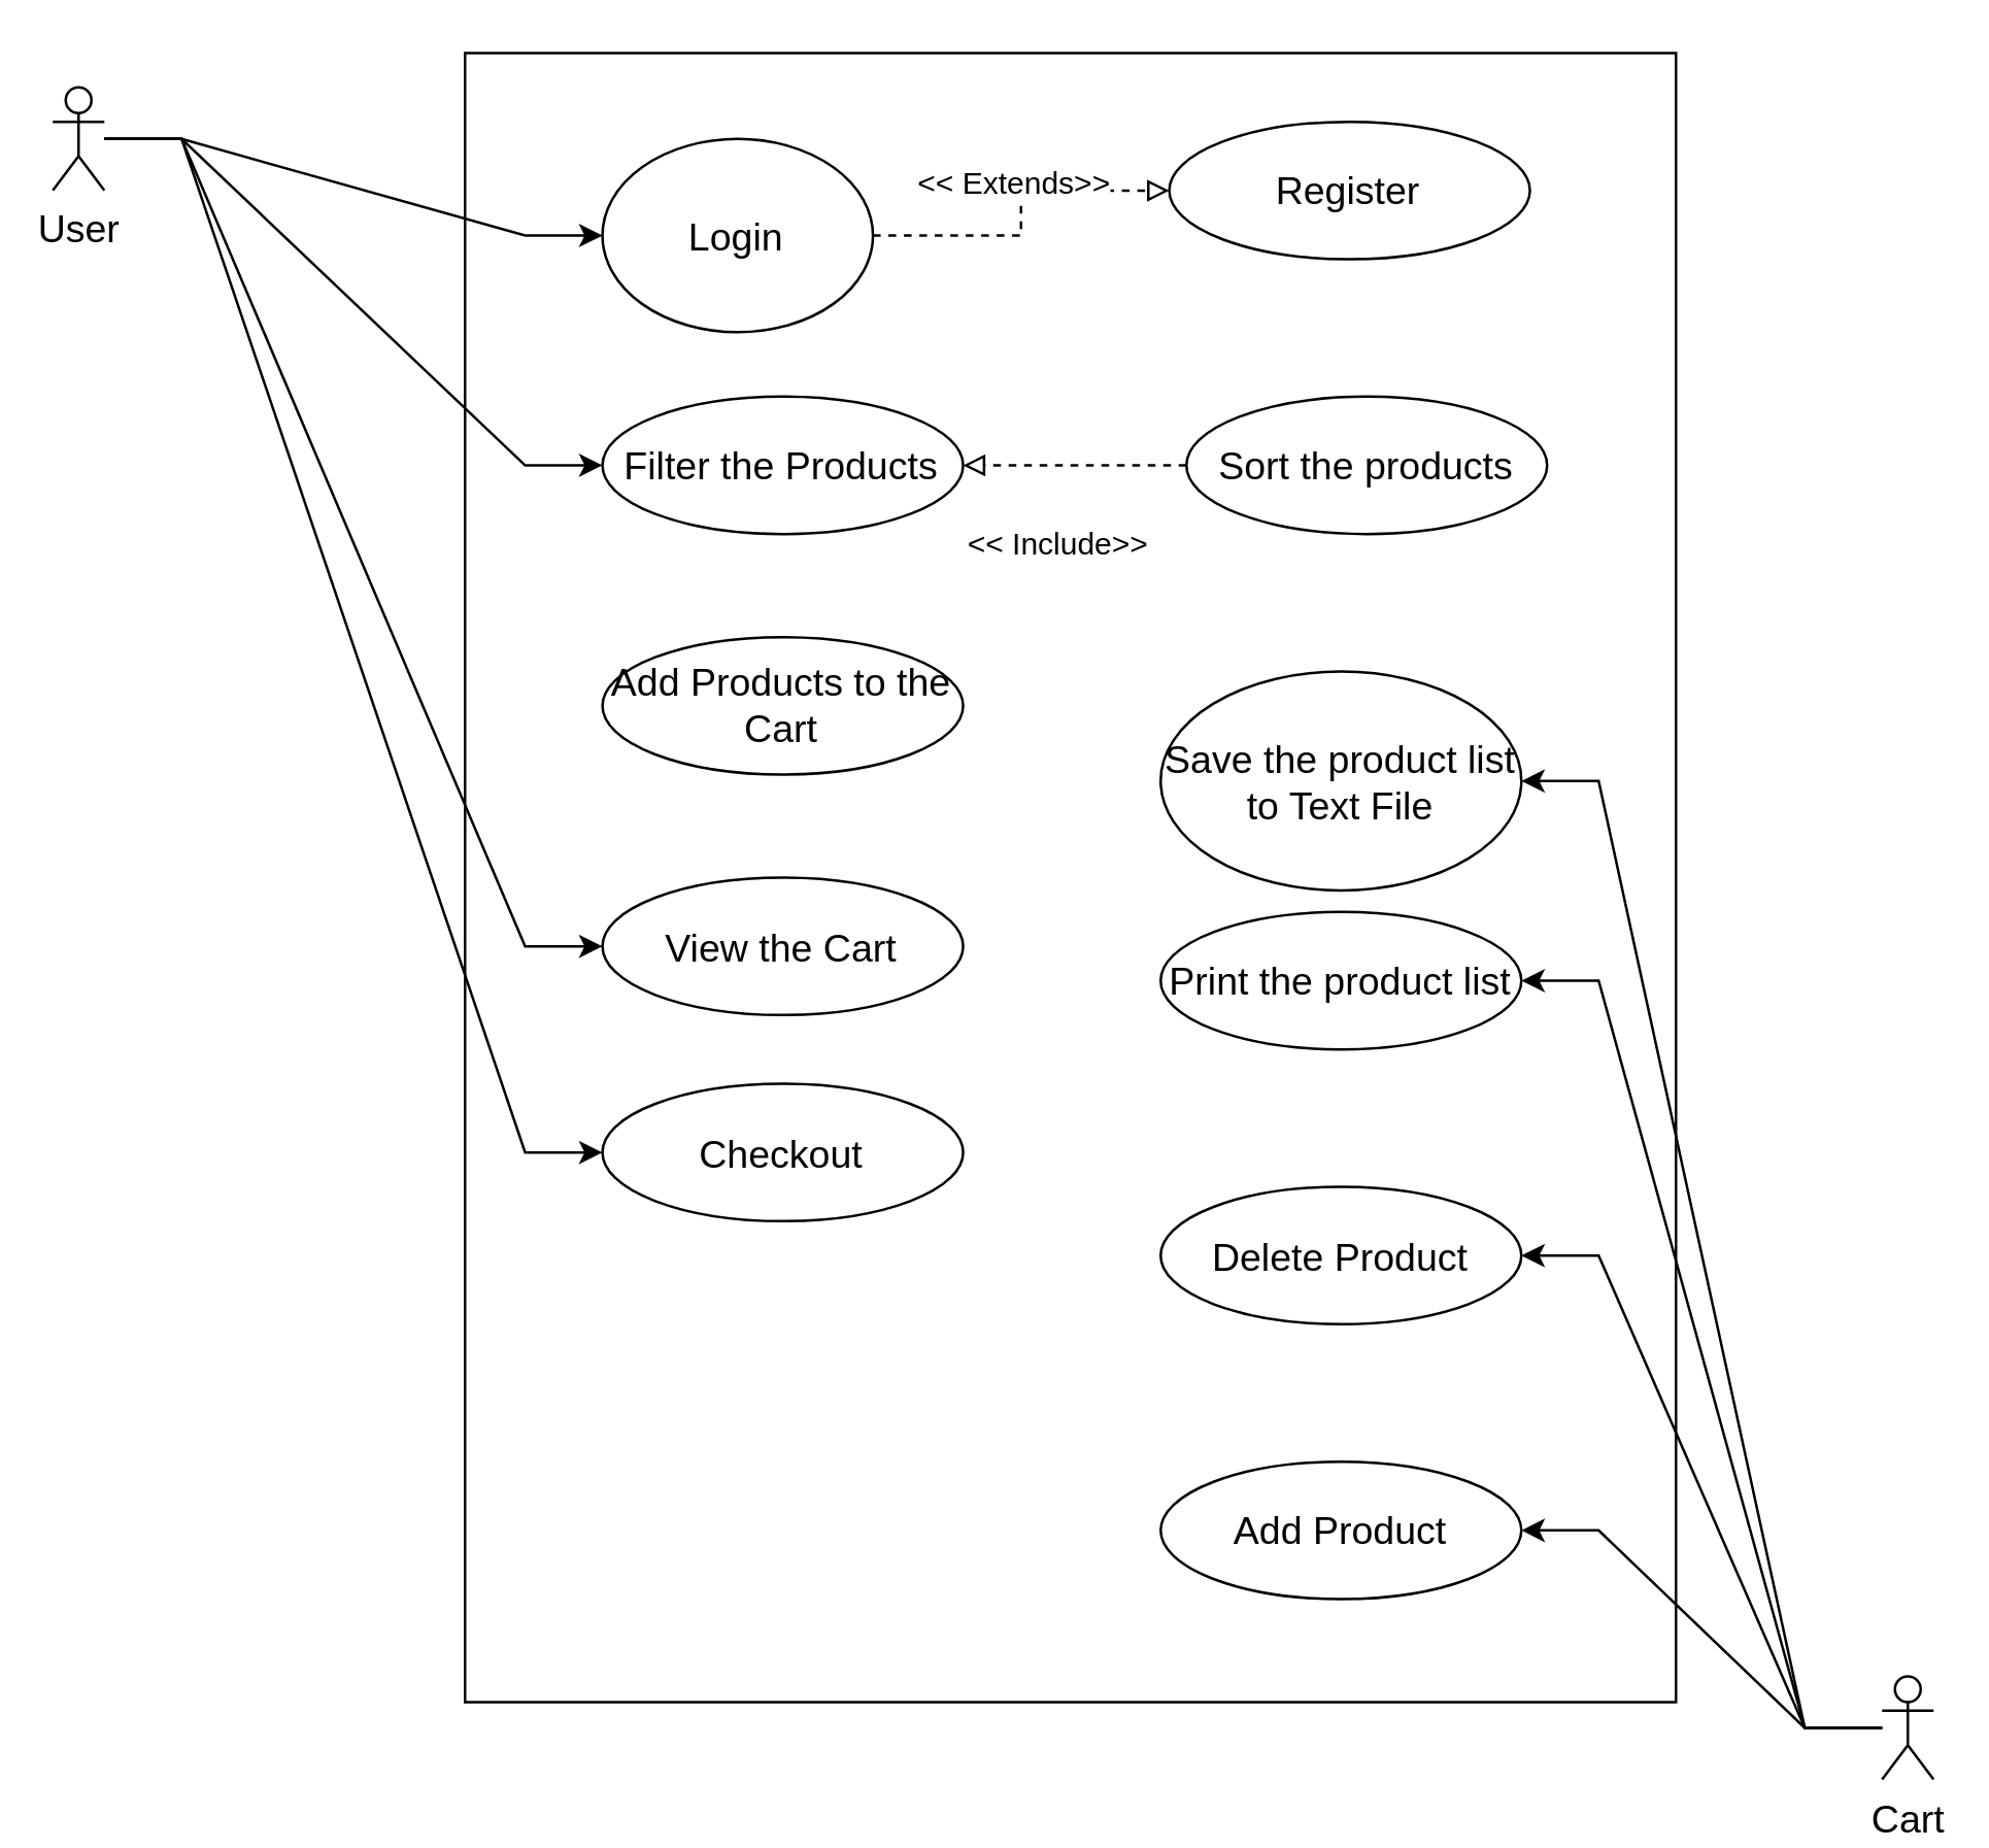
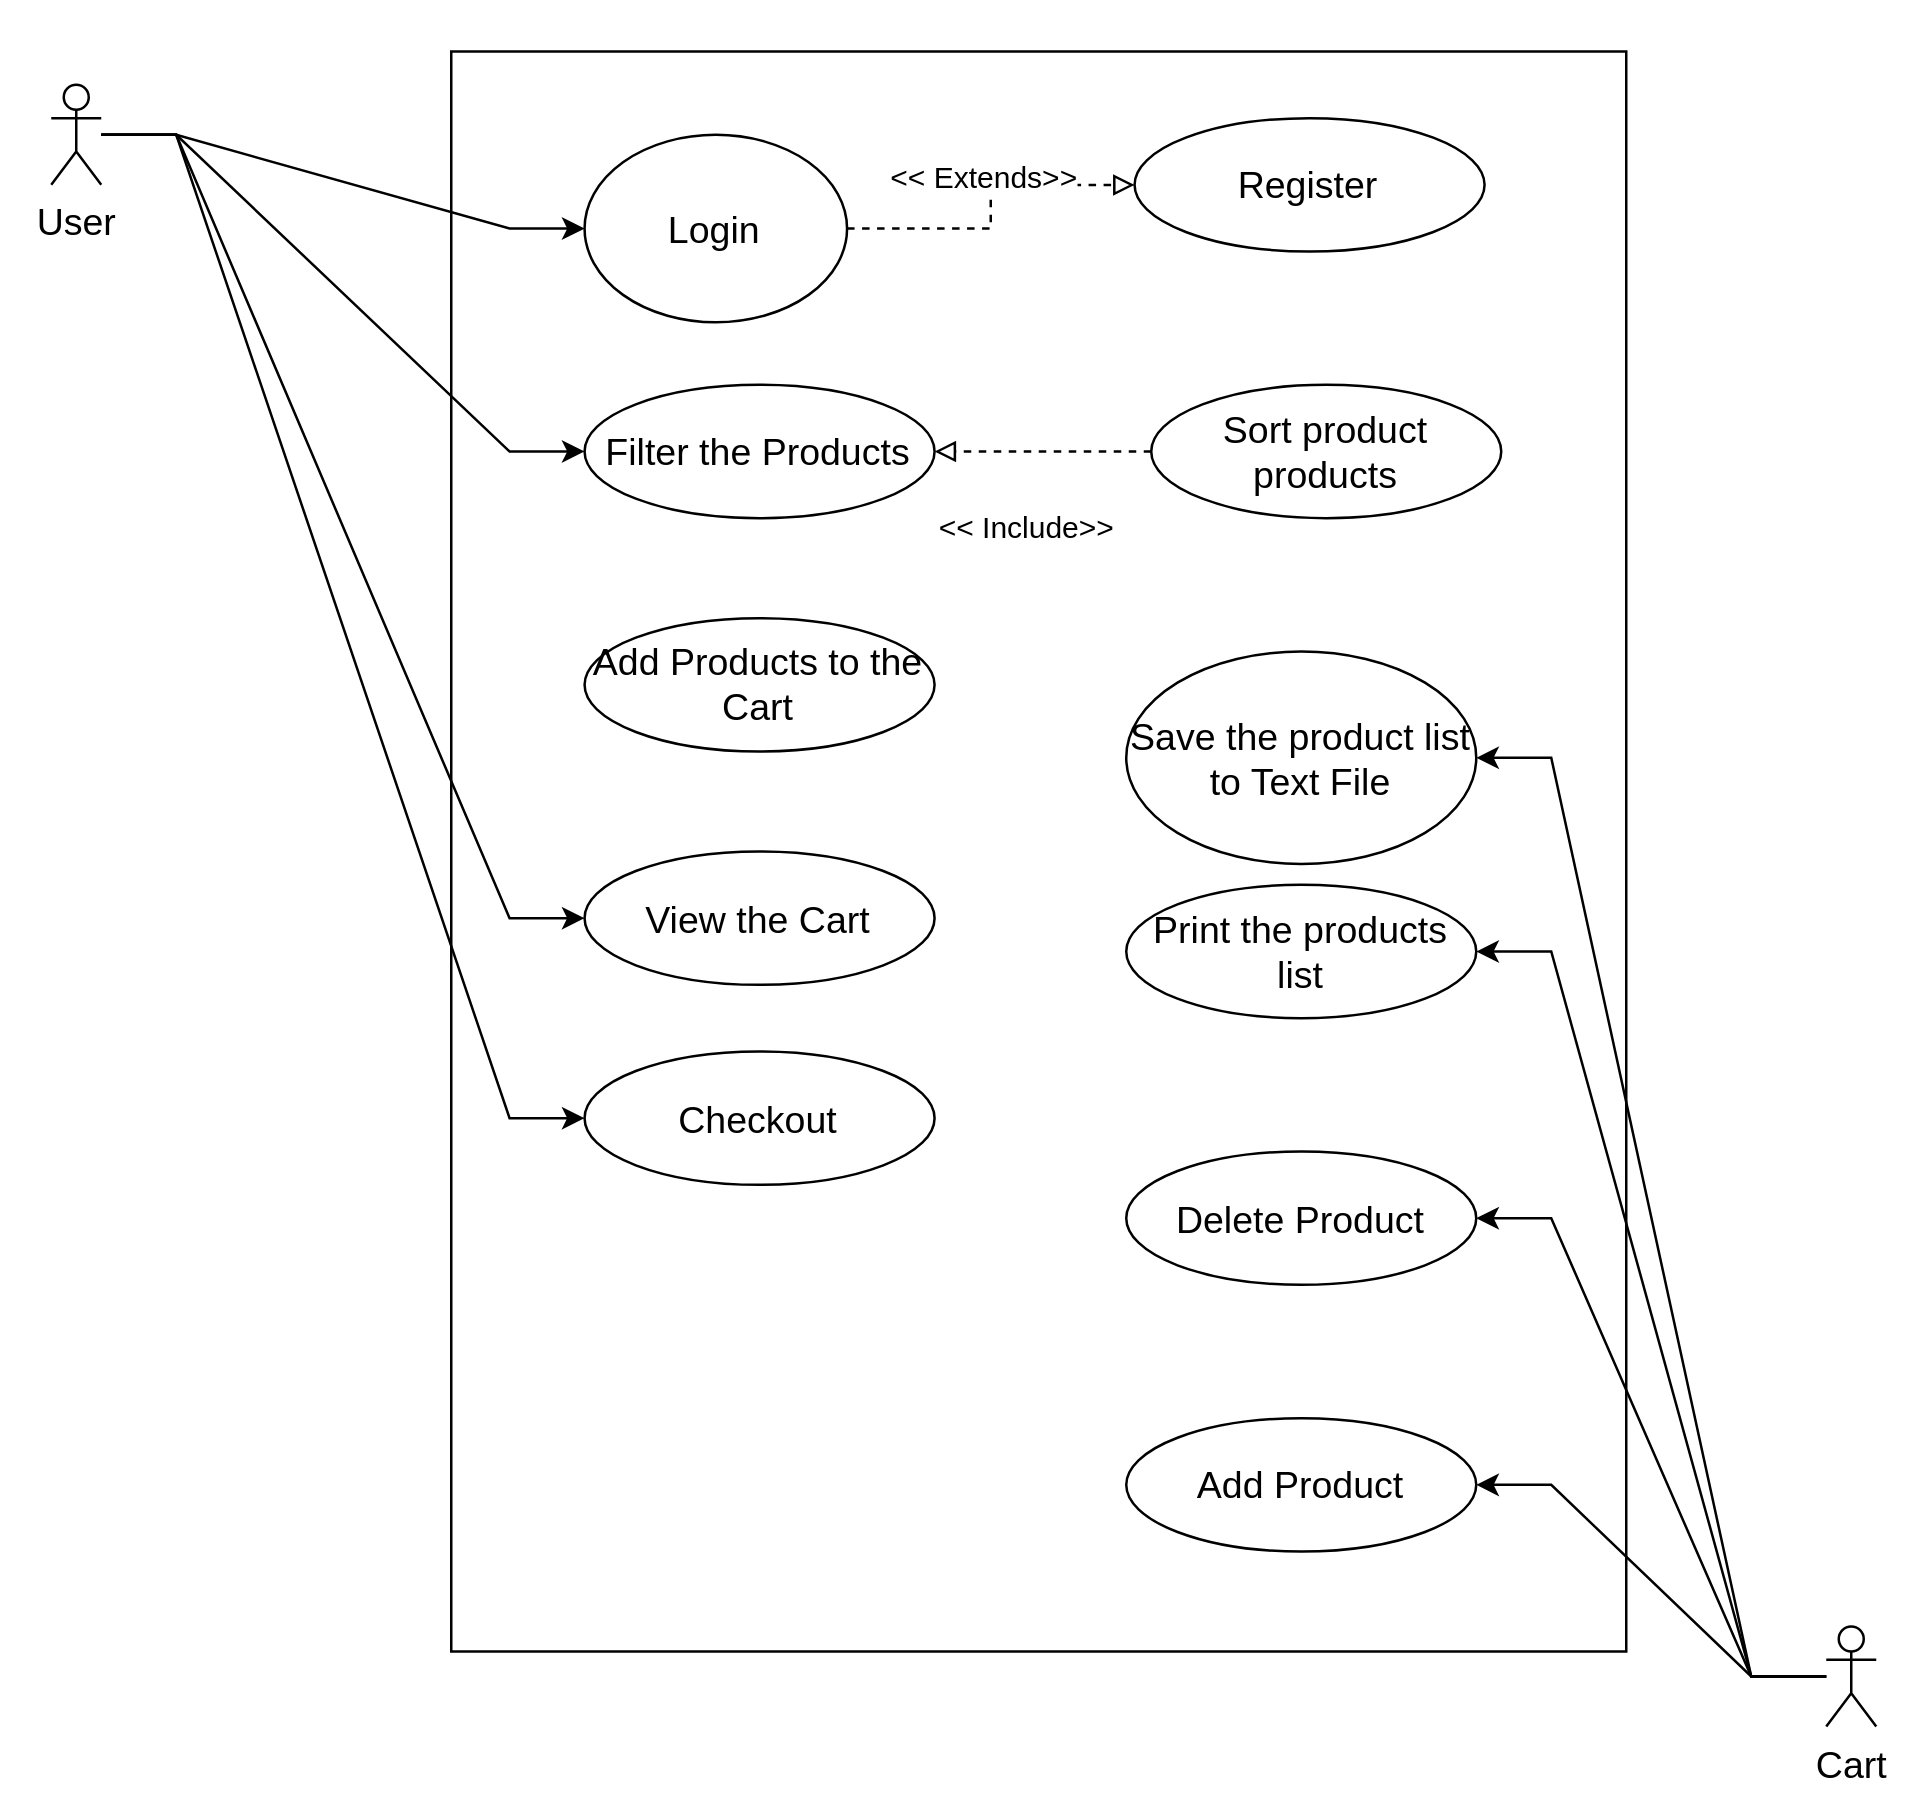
  <mxCell id="0" />
  <mxCell id="1" parent="0" />
  <mxCell id="2" value="" style="group;fontSize=15;" vertex="1" connectable="0" parent="1"><mxGeometry x="20" y="20" width="730" height="669.997" as="geometry" /></mxCell>
  <mxCell id="3" value="" style="rounded=0;whiteSpace=wrap;html=1;container=0;fontSize=15;" vertex="1" parent="2"><mxGeometry x="160" width="470" height="640" as="geometry" /></mxCell>
  <mxCell id="4" value="User" style="shape=umlActor;verticalLabelPosition=bottom;verticalAlign=top;html=1;outlineConnect=0;container=0;fontSize=15;" vertex="1" parent="2"><mxGeometry y="13.333" width="20" height="40" as="geometry" /></mxCell>
  <mxCell id="5" value="Cart" style="shape=umlActor;verticalLabelPosition=bottom;verticalAlign=top;html=1;outlineConnect=0;container=0;fontSize=15;" vertex="1" parent="2"><mxGeometry x="710" y="629.997" width="20" height="40" as="geometry" /></mxCell>
  <mxCell id="6" value="Login" style="ellipse;whiteSpace=wrap;html=1;container=0;fontSize=15;" vertex="1" parent="2"><mxGeometry x="213.333" y="33.333" width="105" height="75" as="geometry" /></mxCell>
  <mxCell id="7" style="edgeStyle=entityRelationEdgeStyle;rounded=0;orthogonalLoop=1;jettySize=auto;html=1;entryX=0;entryY=0.5;entryDx=0;entryDy=0;fontSize=15;" edge="1" parent="2" source="4" target="6"><mxGeometry relative="1" as="geometry" /></mxCell>
  <mxCell id="8" value="Register" style="ellipse;whiteSpace=wrap;html=1;container=0;fontSize=15;" vertex="1" parent="2"><mxGeometry x="433.333" y="26.667" width="140" height="53.333" as="geometry" /></mxCell>
  <mxCell id="9" style="edgeStyle=orthogonalEdgeStyle;rounded=0;orthogonalLoop=1;jettySize=auto;html=1;exitX=1;exitY=0.5;exitDx=0;exitDy=0;dashed=1;endArrow=block;endFill=0;fontSize=15;" edge="1" parent="2" source="6" target="8"><mxGeometry relative="1" as="geometry" /></mxCell>
  <mxCell id="10" value="&amp;lt;&amp;lt; Extends&amp;gt;&amp;gt;" style="edgeLabel;html=1;align=center;verticalAlign=middle;resizable=0;points=[];container=0;fontSize=12;" vertex="1" connectable="0" parent="9"><mxGeometry x="-0.179" y="-2" relative="1" as="geometry"><mxPoint y="-22" as="offset" /></mxGeometry></mxCell>
  <mxCell id="11" value="&amp;lt;&amp;lt; Include&amp;gt;&amp;gt;" style="edgeLabel;html=1;align=center;verticalAlign=middle;resizable=0;points=[];container=0;fontSize=12;" vertex="1" connectable="0" parent="9"><mxGeometry x="-0.179" y="-2" relative="1" as="geometry"><mxPoint x="17" y="118" as="offset" /></mxGeometry></mxCell>
  <mxCell id="12" value="Filter the Products" style="ellipse;whiteSpace=wrap;html=1;container=0;fontSize=15;" vertex="1" parent="2"><mxGeometry x="213.333" y="133.333" width="140" height="53.333" as="geometry" /></mxCell>
  <mxCell id="13" style="edgeStyle=entityRelationEdgeStyle;rounded=0;orthogonalLoop=1;jettySize=auto;html=1;entryX=0;entryY=0.5;entryDx=0;entryDy=0;fontSize=15;" edge="1" parent="2" source="4" target="12"><mxGeometry relative="1" as="geometry" /></mxCell>
  <mxCell id="14" style="edgeStyle=orthogonalEdgeStyle;rounded=0;orthogonalLoop=1;jettySize=auto;html=1;endArrow=block;endFill=0;dashed=1;fontSize=15;" edge="1" parent="2" source="15" target="12"><mxGeometry relative="1" as="geometry" /></mxCell>
- <mxCell id="15" value="Sort the products" style="ellipse;whiteSpace=wrap;html=1;container=0;fontSize=15;" vertex="1" parent="2"><mxGeometry x="440" y="133.333" width="140" height="53.333" as="geometry" /></mxCell>
+ <mxCell id="15" value="Sort product products" style="ellipse;whiteSpace=wrap;html=1;container=0;fontSize=15;" vertex="1" parent="2"><mxGeometry x="440" y="133.333" width="140" height="53.333" as="geometry" /></mxCell>
  <mxCell id="16" value="Add Products to the Cart" style="ellipse;whiteSpace=wrap;html=1;container=0;fontSize=15;" vertex="1" parent="2"><mxGeometry x="213.333" y="226.667" width="140" height="53.333" as="geometry" /></mxCell>
  <mxCell id="17" value="View the Cart" style="ellipse;whiteSpace=wrap;html=1;container=0;fontSize=15;" vertex="1" parent="2"><mxGeometry x="213.333" y="320" width="140" height="53.333" as="geometry" /></mxCell>
  <mxCell id="18" style="edgeStyle=entityRelationEdgeStyle;rounded=0;orthogonalLoop=1;jettySize=auto;html=1;entryX=0;entryY=0.5;entryDx=0;entryDy=0;fontSize=15;" edge="1" parent="2" source="4" target="17"><mxGeometry relative="1" as="geometry" /></mxCell>
  <mxCell id="19" value="Checkout" style="ellipse;whiteSpace=wrap;html=1;container=0;fontSize=15;" vertex="1" parent="2"><mxGeometry x="213.333" y="400" width="140" height="53.333" as="geometry" /></mxCell>
  <mxCell id="20" style="edgeStyle=entityRelationEdgeStyle;rounded=0;orthogonalLoop=1;jettySize=auto;html=1;entryX=0;entryY=0.5;entryDx=0;entryDy=0;fontSize=15;" edge="1" parent="2" source="4" target="19"><mxGeometry relative="1" as="geometry" /></mxCell>
  <mxCell id="21" value="Add Product" style="ellipse;whiteSpace=wrap;html=1;container=0;fontSize=15;" vertex="1" parent="2"><mxGeometry x="429.997" y="546.67" width="140" height="53.333" as="geometry" /></mxCell>
  <mxCell id="22" style="edgeStyle=entityRelationEdgeStyle;rounded=0;orthogonalLoop=1;jettySize=auto;html=1;entryX=1;entryY=0.5;entryDx=0;entryDy=0;fontSize=15;" edge="1" parent="2" source="5" target="21"><mxGeometry relative="1" as="geometry" /></mxCell>
  <mxCell id="23" value="Delete Product" style="ellipse;whiteSpace=wrap;html=1;container=0;fontSize=15;" vertex="1" parent="2"><mxGeometry x="429.997" y="440.003" width="140" height="53.333" as="geometry" /></mxCell>
  <mxCell id="24" style="edgeStyle=entityRelationEdgeStyle;rounded=0;orthogonalLoop=1;jettySize=auto;html=1;entryX=1;entryY=0.5;entryDx=0;entryDy=0;fontSize=15;" edge="1" parent="2" source="5" target="23"><mxGeometry relative="1" as="geometry" /></mxCell>
- <mxCell id="25" value="Print the product list" style="ellipse;whiteSpace=wrap;html=1;container=0;fontSize=15;" vertex="1" parent="2"><mxGeometry x="429.997" y="333.337" width="140" height="53.333" as="geometry" /></mxCell>
+ <mxCell id="25" value="Print the products list" style="ellipse;whiteSpace=wrap;html=1;container=0;fontSize=15;" vertex="1" parent="2"><mxGeometry x="429.997" y="333.337" width="140" height="53.333" as="geometry" /></mxCell>
  <mxCell id="26" style="edgeStyle=entityRelationEdgeStyle;rounded=0;orthogonalLoop=1;jettySize=auto;html=1;entryX=1;entryY=0.5;entryDx=0;entryDy=0;fontSize=15;" edge="1" parent="2" source="5" target="25"><mxGeometry relative="1" as="geometry" /></mxCell>
  <mxCell id="27" value="Save the product list to Text File" style="ellipse;whiteSpace=wrap;html=1;container=0;fontSize=15;" vertex="1" parent="2"><mxGeometry x="429.997" y="240.003" width="140" height="85" as="geometry" /></mxCell>
  <mxCell id="28" style="edgeStyle=entityRelationEdgeStyle;rounded=0;orthogonalLoop=1;jettySize=auto;html=1;entryX=1;entryY=0.5;entryDx=0;entryDy=0;fontSize=15;" edge="1" parent="2" source="5" target="27"><mxGeometry relative="1" as="geometry" /></mxCell>
